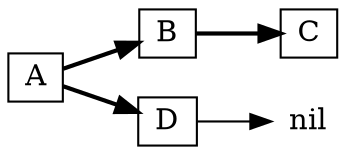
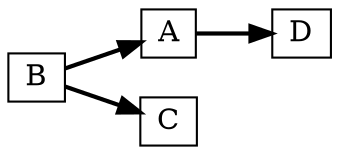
  digraph {
    rankdir=LR
    node [shape=record]
    edge [style=bold]
-   nil [height=.2 shape=plaintext width=.2]
    A [height=.2 width=.2]
    B [height=.2 width=.2]
    D [height=.2 width=.2]
    C [height=.2 width=.2]
-   A -> B
+   B -> A
    A -> D
    B -> C
-   D -> nil [style=solid]
  }
